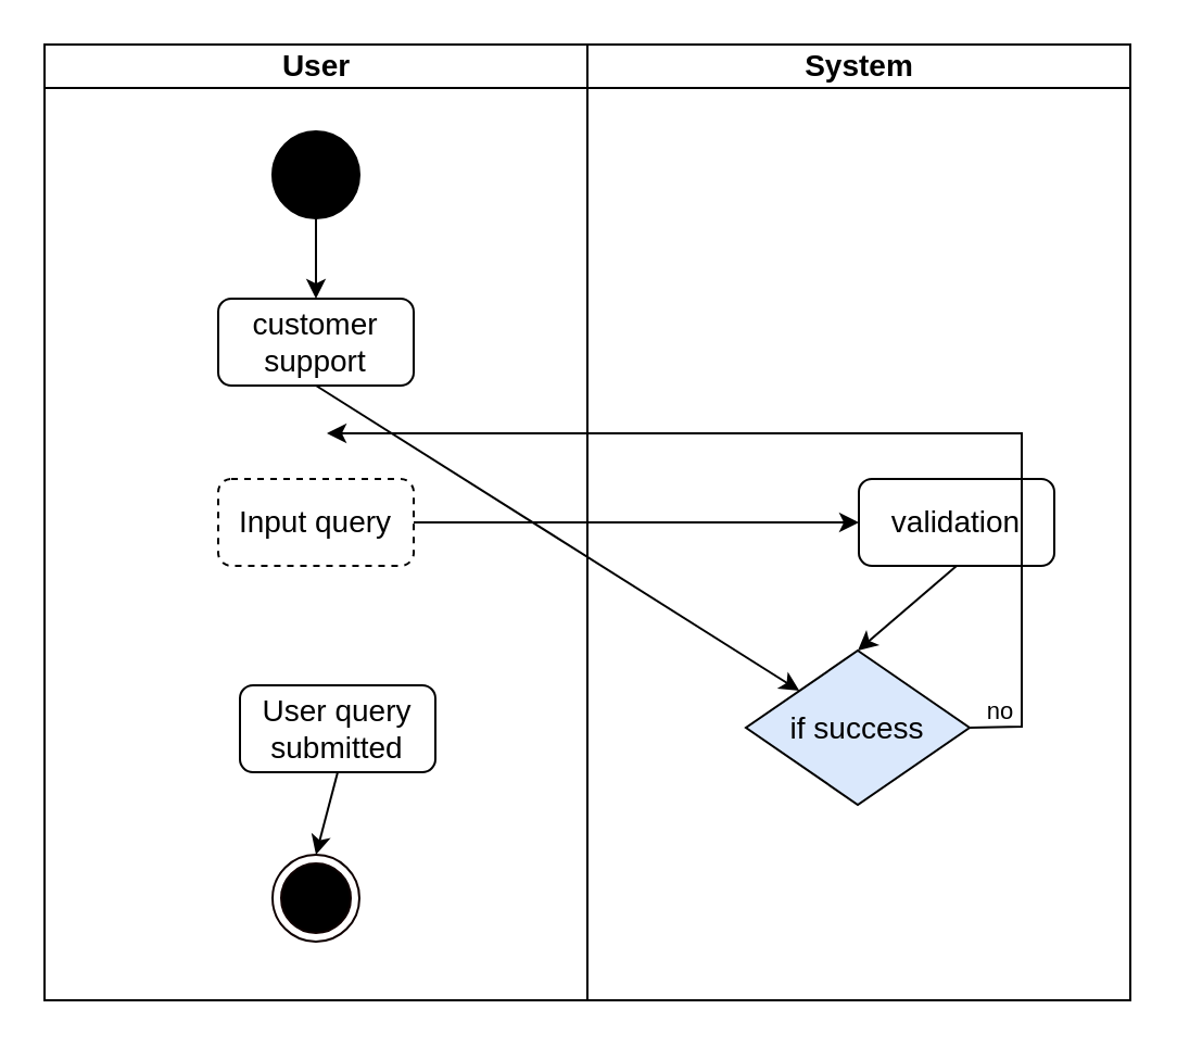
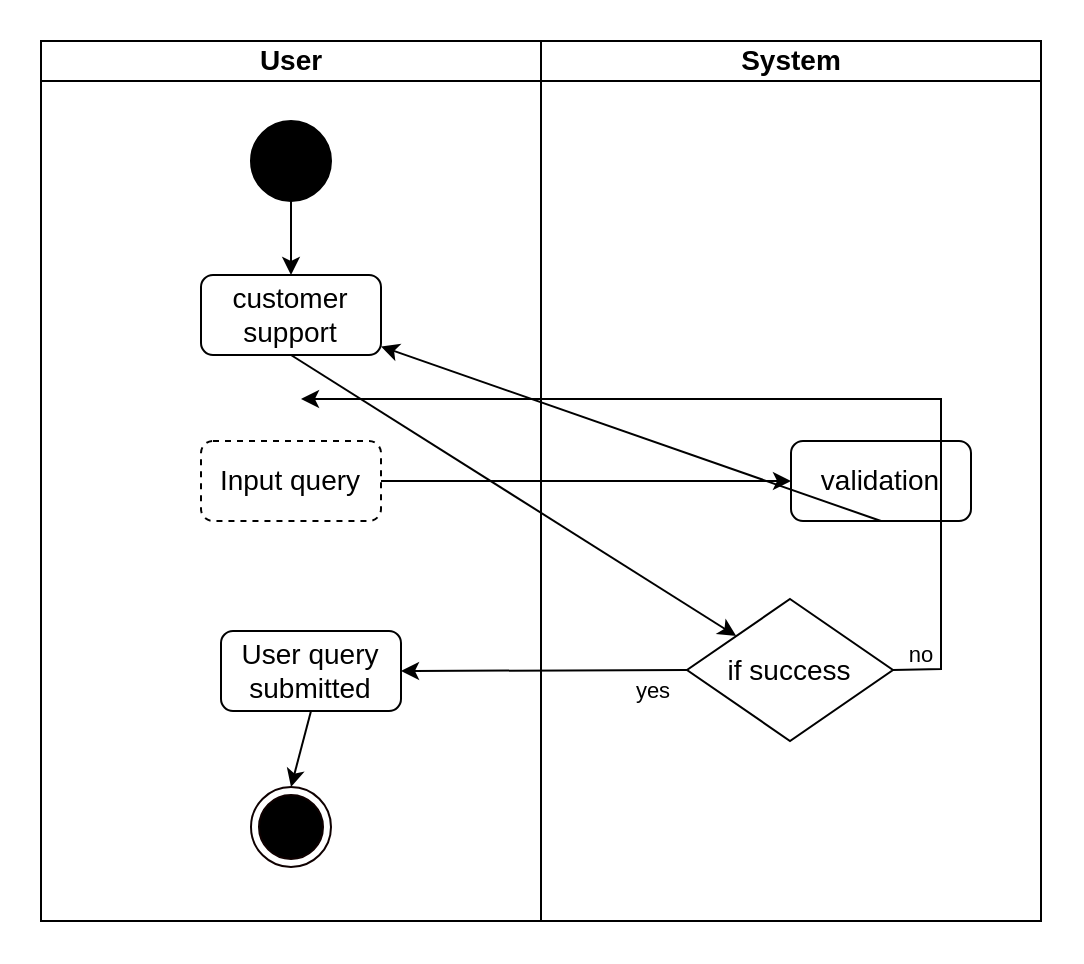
  <mxCell id="0" />
  <mxCell id="1" parent="0" />
  <mxCell id="2" value="" style="swimlane;html=1;childLayout=stackLayout;startSize=0;rounded=0;shadow=0;comic=0;labelBackgroundColor=none;strokeWidth=1;fontFamily=Verdana;fontSize=12;align=center;" parent="1" vertex="1"><mxGeometry x="20" y="20" width="500" height="440" as="geometry"><mxRectangle x="40" y="20" width="70" height="30" as="alternateBounds" /></mxGeometry></mxCell>
  <mxCell id="3" value="&lt;font style=&quot;font-size: 14px;&quot;&gt;User&lt;/font&gt;" style="swimlane;html=1;startSize=20;" parent="2" vertex="1"><mxGeometry width="250" height="440" as="geometry"><mxRectangle y="20" width="40" height="970" as="alternateBounds" /></mxGeometry></mxCell>
  <mxCell id="4" value="" style="ellipse;whiteSpace=wrap;html=1;rounded=0;shadow=0;comic=0;labelBackgroundColor=none;strokeWidth=1;fillColor=#000000;fontFamily=Verdana;fontSize=12;align=center;" parent="3" vertex="1"><mxGeometry x="105" y="40" width="40" height="40" as="geometry" /></mxCell>
  <mxCell id="5" value="&lt;font style=&quot;font-size: 14px;&quot;&gt;customer support&lt;/font&gt;" style="rounded=1;whiteSpace=wrap;html=1;" parent="3" vertex="1"><mxGeometry x="80" y="117" width="90" height="40" as="geometry" /></mxCell>
  <mxCell id="6" value="" style="endArrow=classic;html=1;rounded=0;exitX=0.5;exitY=1;exitDx=0;exitDy=0;entryX=0.5;entryY=0;entryDx=0;entryDy=0;" parent="3" source="4" target="5" edge="1"><mxGeometry width="50" height="50" relative="1" as="geometry"><mxPoint x="360" y="300" as="sourcePoint" /><mxPoint x="410" y="250" as="targetPoint" /></mxGeometry></mxCell>
  <mxCell id="7" value="" style="ellipse;html=1;shape=endState;fillColor=#000000;strokeColor=#0F0000;" parent="3" vertex="1"><mxGeometry x="105" y="373" width="40" height="40" as="geometry" /></mxCell>
  <mxCell id="8" value="" style="endArrow=classic;html=1;rounded=0;exitX=0.5;exitY=1;exitDx=0;exitDy=0;entryX=0.5;entryY=0;entryDx=0;entryDy=0;" parent="3" source="9" target="7" edge="1"><mxGeometry width="50" height="50" relative="1" as="geometry"><mxPoint x="125.0" y="443" as="sourcePoint" /><mxPoint x="650" y="648" as="targetPoint" /></mxGeometry></mxCell>
  <mxCell id="9" value="&lt;font style=&quot;font-size: 14px;&quot;&gt;User query submitted&lt;/font&gt;" style="rounded=1;whiteSpace=wrap;html=1;" parent="3" vertex="1"><mxGeometry x="90" y="295" width="90" height="40" as="geometry" /></mxCell>
  <mxCell id="10" value="&lt;span style=&quot;font-size: 14px;&quot;&gt;Input query&lt;/span&gt;" style="rounded=1;whiteSpace=wrap;html=1;dashed=1;" vertex="1" parent="3"><mxGeometry x="80" y="200" width="90" height="40" as="geometry" /></mxCell>
  <mxCell id="11" value="" style="endArrow=classic;html=1;rounded=0;exitX=0.5;exitY=1;exitDx=0;exitDy=0;" edge="1" parent="3" target="14" source="5"><mxGeometry width="50" height="50" relative="1" as="geometry"><mxPoint x="135" y="90" as="sourcePoint" /><mxPoint x="420" y="260" as="targetPoint" /></mxGeometry></mxCell>
+ <mxCell id="12" value="yes" style="endArrow=classic;html=1;rounded=0;exitX=0;exitY=0.5;exitDx=0;exitDy=0;entryX=1;entryY=0.5;entryDx=0;entryDy=0;" parent="2" source="14" target="9" edge="1"><mxGeometry x="-0.783" y="10" width="50" height="50" relative="1" as="geometry"><mxPoint x="323" y="418.5" as="sourcePoint" /><mxPoint x="385" y="503" as="targetPoint" /><mxPoint x="-1" as="offset" /></mxGeometry></mxCell>
  <mxCell id="13" value="&lt;font style=&quot;font-size: 14px;&quot;&gt;System&lt;/font&gt;" style="swimlane;html=1;startSize=20;" parent="2" vertex="1"><mxGeometry x="250" width="250" height="440" as="geometry" /></mxCell>
- <mxCell id="14" value="&lt;font style=&quot;font-size: 14px;&quot;&gt;if success&lt;/font&gt;" style="rhombus;whiteSpace=wrap;html=1;fillColor=#dae8fc;" parent="13" vertex="1"><mxGeometry x="73" y="279" width="103" height="71" as="geometry" /></mxCell>
+ <mxCell id="14" value="&lt;font style=&quot;font-size: 14px;&quot;&gt;if success&lt;/font&gt;" style="rhombus;whiteSpace=wrap;html=1;" parent="13" vertex="1"><mxGeometry x="73" y="279" width="103" height="71" as="geometry" /></mxCell>
  <mxCell id="15" value="&lt;span style=&quot;font-size: 14px;&quot;&gt;validation&lt;/span&gt;" style="rounded=1;whiteSpace=wrap;html=1;" parent="13" vertex="1"><mxGeometry x="125" y="200" width="90" height="40" as="geometry" /></mxCell>
- <mxCell id="16" value="" style="endArrow=classic;html=1;rounded=0;exitX=0.5;exitY=1;exitDx=0;exitDy=0;entryX=0.5;entryY=0;entryDx=0;entryDy=0;" parent="13" source="15" target="14" edge="1"><mxGeometry x="-0.5" y="10" width="50" height="50" relative="1" as="geometry"><mxPoint x="-70" y="230" as="sourcePoint" /><mxPoint x="90" y="230" as="targetPoint" /><mxPoint as="offset" /></mxGeometry></mxCell>
+ <mxCell id="16" value="" style="endArrow=classic;html=1;rounded=0;exitX=0.5;exitY=1;exitDx=0;exitDy=0;" parent="13" source="15" target="5" edge="1"><mxGeometry x="-0.5" y="10" width="50" height="50" relative="1" as="geometry"><mxPoint x="-70" y="230" as="sourcePoint" /><mxPoint x="90" y="230" as="targetPoint" /><mxPoint as="offset" /></mxGeometry></mxCell>
  <mxCell id="17" value="" style="endArrow=classic;html=1;rounded=0;exitX=1;exitY=0.5;exitDx=0;exitDy=0;entryX=0;entryY=0.5;entryDx=0;entryDy=0;" parent="2" source="10" target="15" edge="1"><mxGeometry x="-0.5" y="10" width="50" height="50" relative="1" as="geometry"><mxPoint x="135" y="110" as="sourcePoint" /><mxPoint x="340" y="159" as="targetPoint" /><mxPoint as="offset" /></mxGeometry></mxCell>
  <mxCell id="18" value="no" style="endArrow=classic;html=1;rounded=0;exitX=1;exitY=0.5;exitDx=0;exitDy=0;" parent="1" source="14" edge="1"><mxGeometry x="-0.872" y="10" width="50" height="50" relative="1" as="geometry"><mxPoint x="200" y="180" as="sourcePoint" /><mxPoint x="150" y="199" as="targetPoint" /><mxPoint as="offset" /><Array as="points"><mxPoint x="470" y="334" /><mxPoint x="470" y="199" /></Array></mxGeometry></mxCell>
